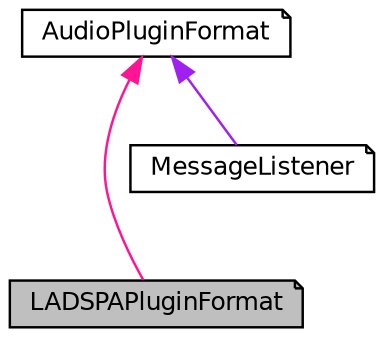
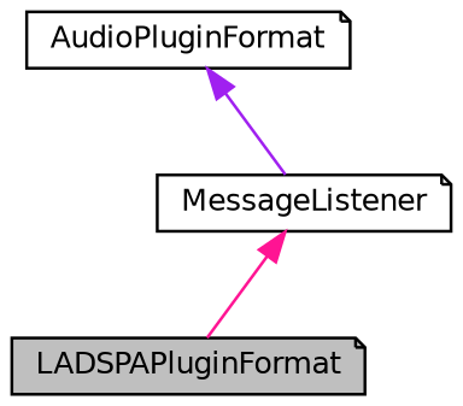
  digraph {
    node [color=black fontname=Helvetica fontsize=10 shape=note]
    edge [dir=back fontname=Helvetica fontsize=10 labelfontname=Helvetica labelfontsize=10 style=solid]
    n1 [fillcolor=grey75 fontcolor=black height=0.2 label=LADSPAPluginFormat style=filled width=0.4]
    n2 [height=0.2 label=AudioPluginFormat width=0.4]
    n3 [height=0.2 label=MessageListener width=0.4]
-   n2 -> n1 [color=deeppink]
+   n3 -> n1 [color=deeppink]
    n2 -> n3 [color=purple]
  }
